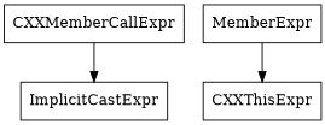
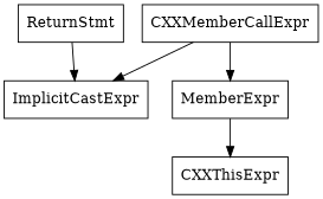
  digraph {
    node [shape=record]
+   n1 [label="{ReturnStmt}"]
    n2 [label="{ImplicitCastExpr}"]
    n3 [label="{CXXMemberCallExpr}"]
    n4 [label="{MemberExpr}"]
    n5 [label="{CXXThisExpr}"]
+   n1 -> n2
    n3 -> n2
+   n3 -> n4
    n4 -> n5
  }
